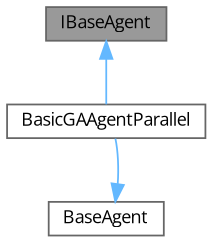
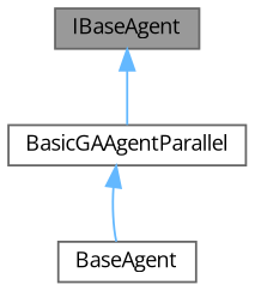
  digraph {
    fontname="Open Sans"
    node [color=gray40 fillcolor=white fontname="Open Sans" fontsize=10 shape=box style=filled]
    edge [color=steelblue1 dir=back fontname="Open Sans" fontsize=10 labelfontname=Helvetica labelfontsize=10 style=solid]
    n1 [fillcolor=grey60 fontcolor=black height=0.2 label=IBaseAgent width=0.4]
    n2 [height=0.2 label=BasicGAAgentParallel width=0.4]
    n3 [height=0.2 label=BaseAgent width=0.4]
    n1 -> n2
-   n3 -> n2
+   n2 -> n3
  }
